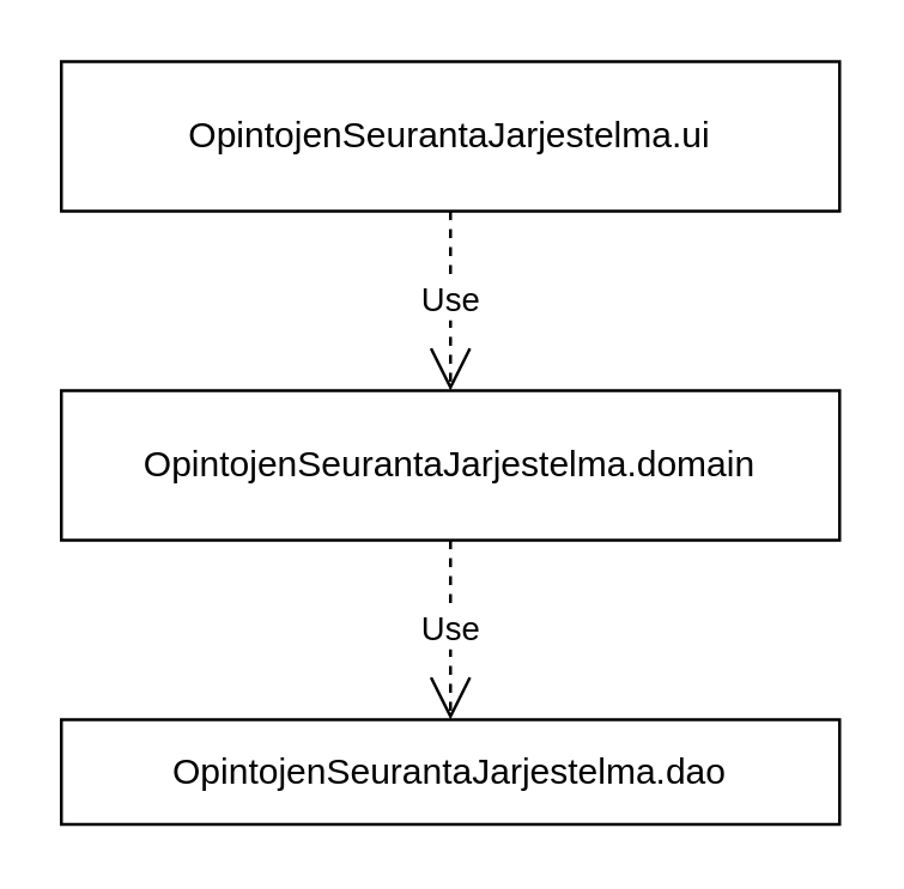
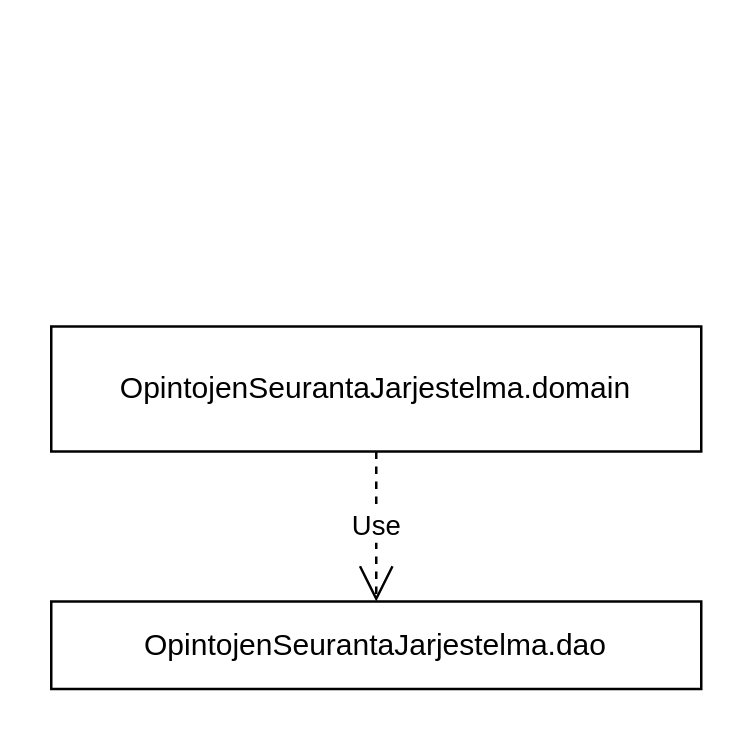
  <mxCell id="0" />
  <mxCell id="1" parent="0" />
- <mxCell id="2" value="OpintojenSeurantaJarjestelma.ui" style="rounded=0;whiteSpace=wrap;html=1;" vertex="1" parent="1"><mxGeometry x="20" y="20" width="260" height="50" as="geometry" /></mxCell>
  <mxCell id="3" value="&lt;span style=&quot;white-space: normal&quot;&gt;OpintojenSeurantaJarjestelma.domain&lt;/span&gt;" style="rounded=0;whiteSpace=wrap;html=1;" vertex="1" parent="1"><mxGeometry x="20" y="130" width="260" height="50" as="geometry" /></mxCell>
  <mxCell id="4" value="&lt;span style=&quot;white-space: normal&quot;&gt;OpintojenSeurantaJarjestelma.dao&lt;/span&gt;" style="rounded=0;whiteSpace=wrap;html=1;" vertex="1" parent="1"><mxGeometry x="20" y="240" width="260" height="35" as="geometry" /></mxCell>
- <mxCell id="5" value="Use" style="endArrow=open;endSize=12;dashed=1;html=1;exitX=0.5;exitY=1;exitDx=0;exitDy=0;entryX=0.5;entryY=0;entryDx=0;entryDy=0;" edge="1" parent="1" source="2" target="3"><mxGeometry width="160" relative="1" as="geometry"><mxPoint x="80" y="260" as="sourcePoint" /><mxPoint x="240" y="260" as="targetPoint" /></mxGeometry></mxCell>
  <mxCell id="6" value="Use" style="endArrow=open;endSize=12;dashed=1;html=1;exitX=0.5;exitY=1;exitDx=0;exitDy=0;entryX=0.5;entryY=0;entryDx=0;entryDy=0;" edge="1" parent="1" source="3" target="4"><mxGeometry width="160" relative="1" as="geometry"><mxPoint x="80" y="260" as="sourcePoint" /><mxPoint x="210" y="250" as="targetPoint" /></mxGeometry></mxCell>
